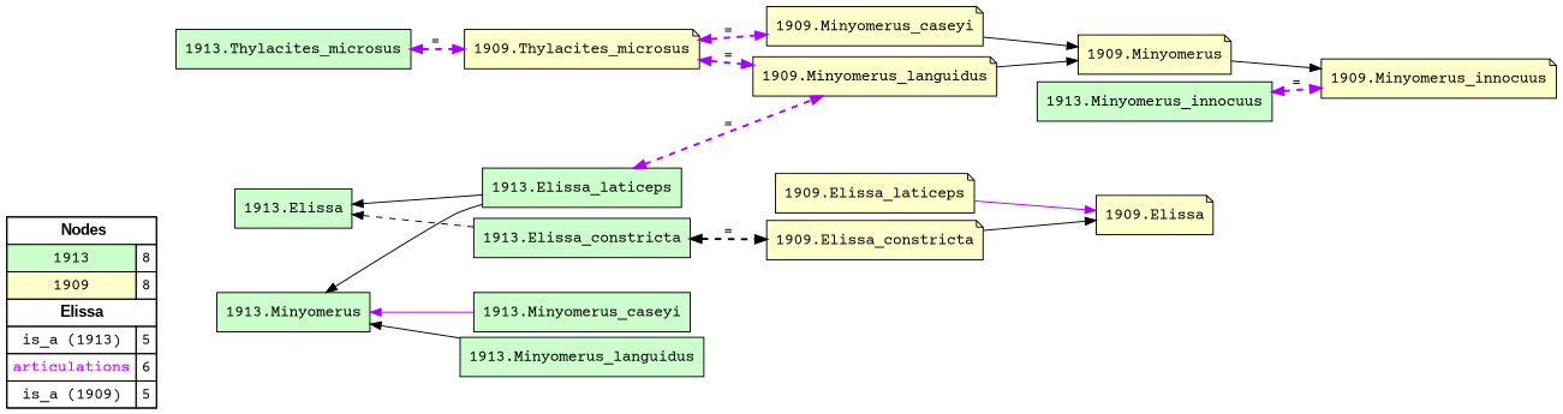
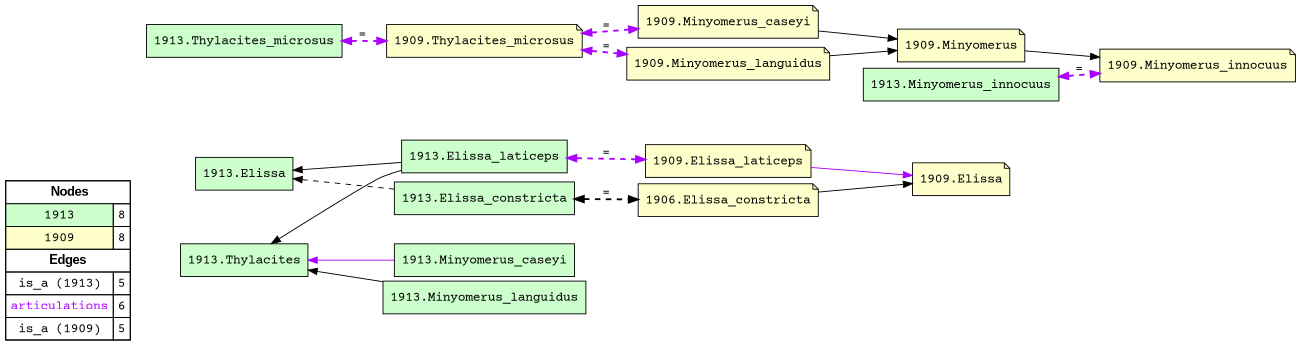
  digraph {
    fontname="Courier Prime"
    rankdir=LR
    node [fillcolor="#FFFFCC" fontname="Courier Prime" shape=box style=filled]
    edge [color="#000000" constraint=true dir=both fontname="Courier Prime" penwidth=1 style=solid]
-   n1 [fillcolor=white label=<   <TABLE BORDER="0" CELLBORDER="1" CELLSPACING="0" CELLPADDING="4">  <TR> <TD COLSPAN="2"><font face="Arial Black"> Nodes</font></TD> </TR>  <TR>   <TD bgcolor="#CCFFCC" fontname="helvetica">1913</TD>   <TD>8</TD>   </TR>  <TR>   <TD bgcolor="#FFFFCC" fontname="helvetica">1909</TD>   <TD>8</TD>   </TR>  <TR> <TD COLSPAN="2"><font face = "Arial Black"> Elissa </font></TD> </TR>  <TR>   <TD><font color ="#000000">is_a (1913)</font></TD><TD>5</TD> </TR> <TR>   <TD><font color ="#AA00FF">articulations</font></TD><TD>6</TD> </TR> <TR>   <TD><font color ="#000000">is_a (1909)</font></TD><TD>5</TD> </TR> </TABLE>   > margin=0]
+   n1 [fillcolor=white label=<   <TABLE BORDER="0" CELLBORDER="1" CELLSPACING="0" CELLPADDING="4">  <TR> <TD COLSPAN="2"><font face="Arial Black"> Nodes</font></TD> </TR>  <TR>   <TD bgcolor="#CCFFCC" fontname="helvetica">1913</TD>   <TD>8</TD>   </TR>  <TR>   <TD bgcolor="#FFFFCC" fontname="helvetica">1909</TD>   <TD>8</TD>   </TR>  <TR> <TD COLSPAN="2"><font face = "Arial Black"> Edges </font></TD> </TR>  <TR>   <TD><font color ="#000000">is_a (1913)</font></TD><TD>5</TD> </TR> <TR>   <TD><font color ="#AA00FF">articulations</font></TD><TD>6</TD> </TR> <TR>   <TD><font color ="#000000">is_a (1909)</font></TD><TD>5</TD> </TR> </TABLE>   > margin=0]
    "1909.Minyomerus_languidus" [shape=note]
    "1909.Minyomerus" [shape=note]
    "1909.Thylacites_microsus" [shape=note]
    "1913.Thylacites_microsus" [fillcolor="#CCFFCC"]
    "1909.Minyomerus_caseyi" [shape=note]
    "1909.Elissa_laticeps" [shape=note]
    "1913.Elissa_laticeps" [fillcolor="#CCFFCC"]
    "1909.Elissa" [shape=note]
-   "1913.Minyomerus" [fillcolor="#CCFFCC"]
+   "1913.Minyomerus" [fillcolor="#CCFFCC" label="1913.Thylacites"]
    "1913.Minyomerus_languidus" [fillcolor="#CCFFCC"]
    "1913.Minyomerus_caseyi" [fillcolor="#CCFFCC"]
    "1909.Minyomerus_innocuus" [shape=note]
    "1913.Minyomerus_innocuus" [fillcolor="#CCFFCC"]
-   "1909.Elissa_constricta" [shape=note]
+   "1909.Elissa_constricta" [shape=note label="1906.Elissa_constricta"]
    "1913.Elissa_constricta" [fillcolor="#CCFFCC"]
    "1913.Elissa" [fillcolor="#CCFFCC"]
    subgraph sub_1 {
      rank=source
      n1
    }
    "1909.Minyomerus_languidus" -> "1909.Minyomerus" [dir=forward]
    "1909.Minyomerus" -> "1909.Minyomerus_innocuus" [dir=forward]
    "1909.Thylacites_microsus" -> "1909.Minyomerus_languidus" [color="#AA00FF" label="=" penwidth=2 style=dashed]
    "1909.Thylacites_microsus" -> "1909.Minyomerus_caseyi" [color="#AA00FF" label="=" penwidth=2 style=dashed]
    "1913.Thylacites_microsus" -> "1909.Thylacites_microsus" [color="#AA00FF" label="=" penwidth=2 style=dashed]
    "1909.Minyomerus_caseyi" -> "1909.Minyomerus" [dir=forward]
    "1909.Elissa_laticeps" -> "1909.Elissa" [color="#AA00FF" dir=forward]
-   "1913.Elissa_laticeps" -> "1909.Minyomerus_languidus" [color="#AA00FF" label="=" penwidth=2 style=dashed]
+   "1913.Elissa_laticeps" -> "1909.Elissa_laticeps" [color="#AA00FF" label="=" penwidth=2 style=dashed]
    "1913.Minyomerus" -> "1913.Elissa_laticeps" [dir=back]
    "1913.Minyomerus" -> "1913.Minyomerus_languidus" [dir=back]
    "1913.Minyomerus" -> "1913.Minyomerus_caseyi" [color="#AA00FF" dir=back]
    "1913.Minyomerus_innocuus" -> "1909.Minyomerus_innocuus" [color="#AA00FF" label="=" penwidth=2 style=dashed]
    "1909.Elissa_constricta" -> "1909.Elissa" [dir=forward]
    "1913.Elissa_constricta" -> "1909.Elissa_constricta" [label="=" penwidth=2 style=dashed]
    "1913.Elissa" -> "1913.Elissa_laticeps" [dir=back]
    "1913.Elissa" -> "1913.Elissa_constricta" [dir=back style=dashed]
  }
